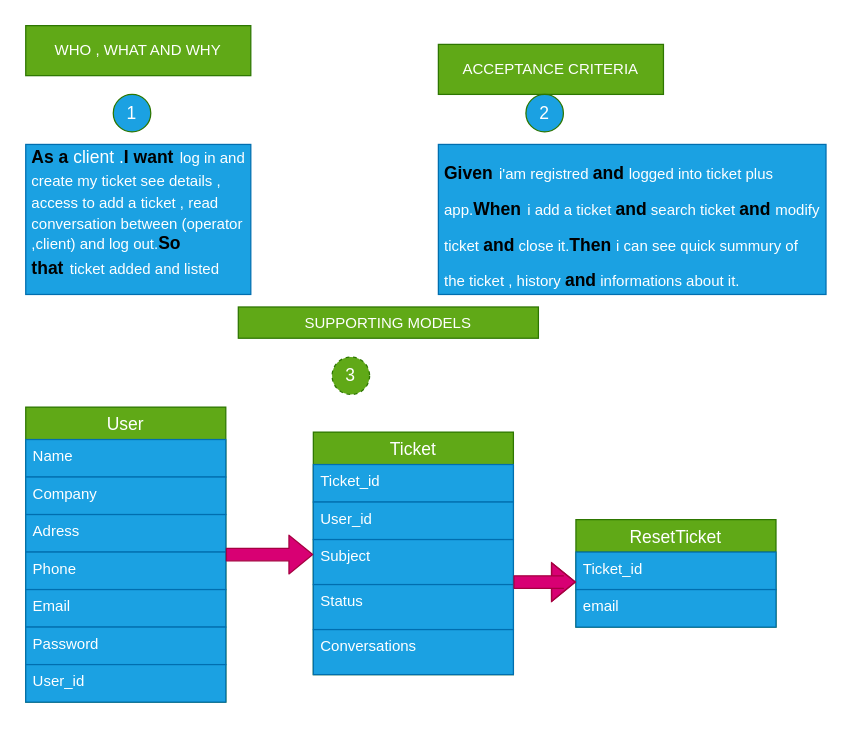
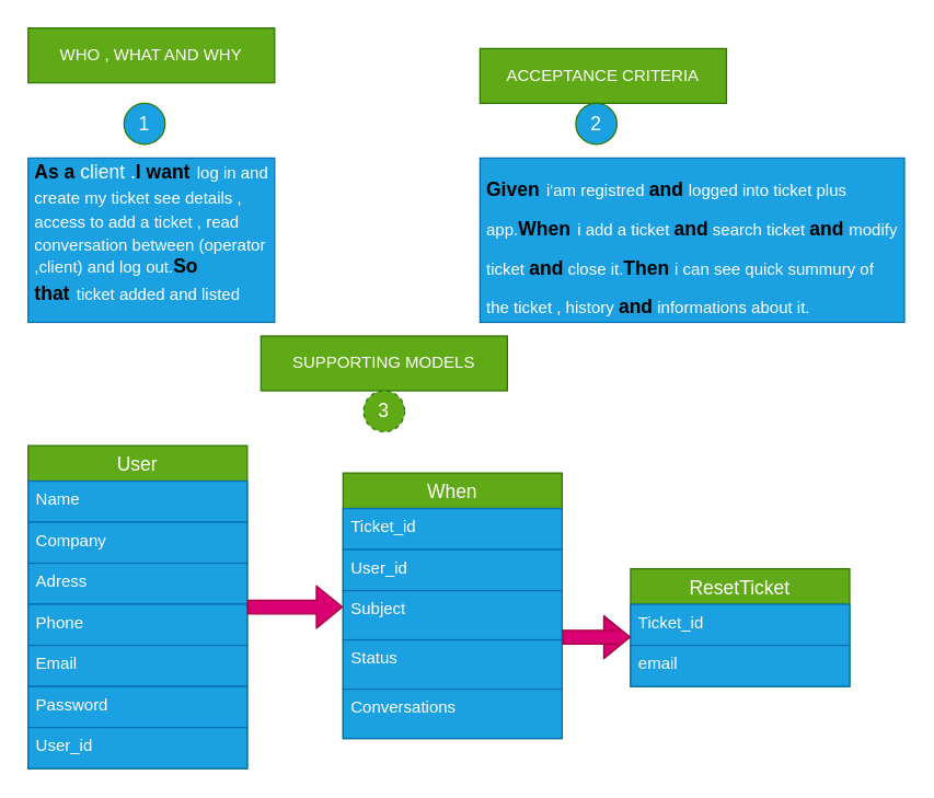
  <mxCell id="0" />
  <mxCell id="1" parent="0" />
  <mxCell id="2" value="WHO , WHAT AND WHY" style="text;html=1;strokeColor=#2D7600;fillColor=#60a917;align=center;verticalAlign=middle;whiteSpace=wrap;rounded=0;fontColor=#ffffff;" vertex="1" parent="1"><mxGeometry x="20" y="20" width="180" height="40" as="geometry" /></mxCell>
  <mxCell id="3" value="&lt;h1 style=&quot;font-size: 14px&quot;&gt;&lt;font style=&quot;font-size: 14px&quot;&gt;&lt;font style=&quot;font-size: 14px&quot; color=&quot;#000000&quot;&gt;As a&lt;/font&gt; &lt;span style=&quot;font-weight: normal&quot;&gt;&lt;font style=&quot;font-size: 14px&quot;&gt;client .&lt;/font&gt;&lt;/span&gt;&lt;/font&gt;&lt;b&gt;&lt;font color=&quot;#000000&quot;&gt;I want&lt;/font&gt;&lt;/b&gt;&lt;b style=&quot;font-size: 18px&quot;&gt;&amp;nbsp;&lt;/b&gt;&lt;span style=&quot;font-size: 12px ; font-weight: normal&quot;&gt;log in and create my ticket see details , access to add a ticket , read conversation between (operator ,client) and log out.&lt;/span&gt;&lt;b style=&quot;font-size: 12px&quot;&gt;&lt;font style=&quot;font-size: 14px&quot; color=&quot;#000000&quot;&gt;So that&lt;/font&gt;&lt;span style=&quot;font-size: 18px&quot;&gt;&amp;nbsp;&lt;/span&gt;&lt;/b&gt;&lt;span style=&quot;font-size: 12px ; font-weight: normal&quot;&gt;ticket added and listed&lt;/span&gt;&lt;/h1&gt;" style="text;html=1;strokeColor=#006EAF;fillColor=#1ba1e2;spacing=5;spacingTop=-20;whiteSpace=wrap;overflow=hidden;rounded=0;fontColor=#ffffff;" vertex="1" parent="1"><mxGeometry x="20" y="115" width="180" height="120" as="geometry" /></mxCell>
  <mxCell id="4" value="ACCEPTANCE CRITERIA" style="text;html=1;strokeColor=#2D7600;fillColor=#60a917;align=center;verticalAlign=middle;whiteSpace=wrap;rounded=0;fontColor=#ffffff;" vertex="1" parent="1"><mxGeometry x="350" y="35" width="180" height="40" as="geometry" /></mxCell>
  <mxCell id="5" value="&lt;h1&gt;&lt;font style=&quot;font-size: 14px&quot; color=&quot;#000000&quot;&gt;Given&lt;/font&gt;&lt;span style=&quot;font-size: 18px&quot;&gt; &lt;/span&gt;&lt;font&gt;&lt;span style=&quot;font-size: 12px&quot;&gt;&lt;span style=&quot;font-weight: normal&quot;&gt;i'am registred&lt;/span&gt; &lt;/span&gt;&lt;font color=&quot;#000000&quot; style=&quot;font-size: 14px&quot;&gt;and&amp;nbsp;&lt;/font&gt;&lt;span style=&quot;font-weight: normal ; font-size: 12px&quot;&gt;logged into ticket plus app.&lt;/span&gt;&lt;/font&gt;&lt;b style=&quot;font-size: 12px&quot;&gt;&lt;font style=&quot;font-size: 14px&quot; color=&quot;#000000&quot;&gt;When&lt;/font&gt;&lt;/b&gt;&lt;b style=&quot;font-size: 18px&quot;&gt; &lt;/b&gt;&lt;font style=&quot;font-size: 12px ; font-weight: normal&quot;&gt;i add a ticket &lt;b&gt;&lt;font color=&quot;#000000&quot; style=&quot;font-size: 14px&quot;&gt;and&lt;/font&gt;&lt;/b&gt; search ticket &lt;b&gt;&lt;font style=&quot;font-size: 14px&quot; color=&quot;#000000&quot;&gt;and &lt;/font&gt;&lt;/b&gt;modify ticket &lt;b&gt;&lt;font color=&quot;#000000&quot; style=&quot;font-size: 14px&quot;&gt;and&lt;/font&gt;&lt;/b&gt; close it.&lt;/font&gt;&lt;font color=&quot;#000000&quot; style=&quot;font-size: 14px ; font-weight: bold&quot;&gt;Then &lt;/font&gt;&lt;font style=&quot;font-weight: normal ; font-size: 12px&quot;&gt;i can see quick summury of the ticket , history &lt;/font&gt;&lt;font style=&quot;font-size: 14px&quot; color=&quot;#000000&quot;&gt;and&lt;/font&gt;&lt;font style=&quot;font-weight: normal ; font-size: 12px&quot;&gt; informations about it.&lt;/font&gt;&lt;/h1&gt;" style="text;html=1;strokeColor=#006EAF;fillColor=#1ba1e2;spacing=5;spacingTop=-20;whiteSpace=wrap;overflow=hidden;rounded=0;fontColor=#ffffff;" vertex="1" parent="1"><mxGeometry x="350" y="115" width="310" height="120" as="geometry" /></mxCell>
  <mxCell id="6" value="1" style="ellipse;whiteSpace=wrap;html=1;aspect=fixed;fontSize=14;fillColor=#1ba1e2;fontColor=#ffffff;strokeColor=#2D7600;" vertex="1" parent="1"><mxGeometry x="90" y="75" width="30" height="30" as="geometry" /></mxCell>
  <mxCell id="7" value="2" style="ellipse;whiteSpace=wrap;html=1;aspect=fixed;fontSize=14;fillColor=#1ba1e2;fontColor=#ffffff;strokeColor=#2D7600;" vertex="1" parent="1"><mxGeometry x="420" y="75" width="30" height="30" as="geometry" /></mxCell>
- <mxCell id="8" value="SUPPORTING MODELS" style="text;html=1;strokeColor=#2D7600;fillColor=#60a917;align=center;verticalAlign=middle;whiteSpace=wrap;rounded=0;fontColor=#ffffff;" vertex="1" parent="1"><mxGeometry x="190" y="245" width="240" height="25" as="geometry" /></mxCell>
+ <mxCell id="8" value="SUPPORTING MODELS" style="text;html=1;strokeColor=#2D7600;fillColor=#60a917;align=center;verticalAlign=middle;whiteSpace=wrap;rounded=0;fontColor=#ffffff;" vertex="1" parent="1"><mxGeometry x="190" y="245" width="180" height="40" as="geometry" /></mxCell>
  <mxCell id="9" value="3" style="ellipse;whiteSpace=wrap;html=1;aspect=fixed;fontSize=14;fillColor=#60a917;fontColor=#ffffff;strokeColor=#2D7600;dashed=1;" vertex="1" parent="1"><mxGeometry x="265" y="285" width="30" height="30" as="geometry" /></mxCell>
  <mxCell id="10" value="User" style="swimlane;fontStyle=0;childLayout=stackLayout;horizontal=1;startSize=26;horizontalStack=0;resizeParent=1;resizeParentMax=0;resizeLast=0;collapsible=1;marginBottom=0;align=center;fontSize=14;fontColor=#ffffff;fillColor=#60a917;strokeColor=#2D7600;" vertex="1" parent="1"><mxGeometry x="20" y="325" width="160" height="236" as="geometry" /></mxCell>
  <mxCell id="11" value="Name" style="text;strokeColor=#006EAF;fillColor=#1ba1e2;spacingLeft=4;spacingRight=4;overflow=hidden;rotatable=0;points=[[0,0.5],[1,0.5]];portConstraint=eastwest;fontSize=12;fontColor=#ffffff;" vertex="1" parent="10"><mxGeometry y="26" width="160" height="30" as="geometry" /></mxCell>
  <mxCell id="12" value="Company" style="text;strokeColor=#006EAF;fillColor=#1ba1e2;spacingLeft=4;spacingRight=4;overflow=hidden;rotatable=0;points=[[0,0.5],[1,0.5]];portConstraint=eastwest;fontSize=12;fontColor=#ffffff;" vertex="1" parent="10"><mxGeometry y="56" width="160" height="30" as="geometry" /></mxCell>
  <mxCell id="13" value="Adress" style="text;strokeColor=#006EAF;fillColor=#1ba1e2;spacingLeft=4;spacingRight=4;overflow=hidden;rotatable=0;points=[[0,0.5],[1,0.5]];portConstraint=eastwest;fontSize=12;fontColor=#ffffff;" vertex="1" parent="10"><mxGeometry y="86" width="160" height="30" as="geometry" /></mxCell>
  <mxCell id="14" value="Phone" style="text;strokeColor=#006EAF;fillColor=#1ba1e2;spacingLeft=4;spacingRight=4;overflow=hidden;rotatable=0;points=[[0,0.5],[1,0.5]];portConstraint=eastwest;fontSize=12;fontColor=#ffffff;" vertex="1" parent="10"><mxGeometry y="116" width="160" height="30" as="geometry" /></mxCell>
  <mxCell id="15" value="Email" style="text;strokeColor=#006EAF;fillColor=#1ba1e2;spacingLeft=4;spacingRight=4;overflow=hidden;rotatable=0;points=[[0,0.5],[1,0.5]];portConstraint=eastwest;fontSize=12;fontColor=#ffffff;" vertex="1" parent="10"><mxGeometry y="146" width="160" height="30" as="geometry" /></mxCell>
  <mxCell id="16" value="Password" style="text;strokeColor=#006EAF;fillColor=#1ba1e2;spacingLeft=4;spacingRight=4;overflow=hidden;rotatable=0;points=[[0,0.5],[1,0.5]];portConstraint=eastwest;fontSize=12;fontColor=#ffffff;" vertex="1" parent="10"><mxGeometry y="176" width="160" height="30" as="geometry" /></mxCell>
  <mxCell id="17" value="User_id" style="text;strokeColor=#006EAF;fillColor=#1ba1e2;spacingLeft=4;spacingRight=4;overflow=hidden;rotatable=0;points=[[0,0.5],[1,0.5]];portConstraint=eastwest;fontSize=12;fontColor=#ffffff;" vertex="1" parent="10"><mxGeometry y="206" width="160" height="30" as="geometry" /></mxCell>
- <mxCell id="18" value="Ticket" style="swimlane;fontStyle=0;childLayout=stackLayout;horizontal=1;startSize=26;horizontalStack=0;resizeParent=1;resizeParentMax=0;resizeLast=0;collapsible=1;marginBottom=0;align=center;fontSize=14;fontColor=#ffffff;fillColor=#60a917;strokeColor=#2D7600;" vertex="1" parent="1"><mxGeometry x="250" y="345" width="160" height="194" as="geometry" /></mxCell>
+ <mxCell id="18" value="When" style="swimlane;fontStyle=0;childLayout=stackLayout;horizontal=1;startSize=26;horizontalStack=0;resizeParent=1;resizeParentMax=0;resizeLast=0;collapsible=1;marginBottom=0;align=center;fontSize=14;fontColor=#ffffff;fillColor=#60a917;strokeColor=#2D7600;" vertex="1" parent="1"><mxGeometry x="250" y="345" width="160" height="194" as="geometry" /></mxCell>
  <mxCell id="19" value="Ticket_id" style="text;strokeColor=#006EAF;fillColor=#1ba1e2;spacingLeft=4;spacingRight=4;overflow=hidden;rotatable=0;points=[[0,0.5],[1,0.5]];portConstraint=eastwest;fontSize=12;fontColor=#ffffff;" vertex="1" parent="18"><mxGeometry y="26" width="160" height="30" as="geometry" /></mxCell>
  <mxCell id="20" value="User_id" style="text;strokeColor=#006EAF;fillColor=#1ba1e2;spacingLeft=4;spacingRight=4;overflow=hidden;rotatable=0;points=[[0,0.5],[1,0.5]];portConstraint=eastwest;fontSize=12;fontColor=#ffffff;" vertex="1" parent="18"><mxGeometry y="56" width="160" height="30" as="geometry" /></mxCell>
  <mxCell id="21" value="Subject" style="text;strokeColor=#006EAF;fillColor=#1ba1e2;spacingLeft=4;spacingRight=4;overflow=hidden;rotatable=0;points=[[0,0.5],[1,0.5]];portConstraint=eastwest;fontSize=12;fontColor=#ffffff;" vertex="1" parent="18"><mxGeometry y="86" width="160" height="36" as="geometry" /></mxCell>
  <mxCell id="22" value="Status" style="text;strokeColor=#006EAF;fillColor=#1ba1e2;spacingLeft=4;spacingRight=4;overflow=hidden;rotatable=0;points=[[0,0.5],[1,0.5]];portConstraint=eastwest;fontSize=12;fontColor=#ffffff;" vertex="1" parent="18"><mxGeometry y="122" width="160" height="36" as="geometry" /></mxCell>
  <mxCell id="23" value="Conversations" style="text;strokeColor=#006EAF;fillColor=#1ba1e2;spacingLeft=4;spacingRight=4;overflow=hidden;rotatable=0;points=[[0,0.5],[1,0.5]];portConstraint=eastwest;fontSize=12;fontColor=#ffffff;" vertex="1" parent="18"><mxGeometry y="158" width="160" height="36" as="geometry" /></mxCell>
  <mxCell id="24" value="ResetTicket" style="swimlane;fontStyle=0;childLayout=stackLayout;horizontal=1;startSize=26;horizontalStack=0;resizeParent=1;resizeParentMax=0;resizeLast=0;collapsible=1;marginBottom=0;align=center;fontSize=14;fontColor=#ffffff;fillColor=#60a917;strokeColor=#2D7600;" vertex="1" parent="1"><mxGeometry x="460" y="415" width="160" height="86" as="geometry" /></mxCell>
  <mxCell id="25" value="Ticket_id" style="text;strokeColor=#006EAF;fillColor=#1ba1e2;spacingLeft=4;spacingRight=4;overflow=hidden;rotatable=0;points=[[0,0.5],[1,0.5]];portConstraint=eastwest;fontSize=12;fontColor=#ffffff;" vertex="1" parent="24"><mxGeometry y="26" width="160" height="30" as="geometry" /></mxCell>
  <mxCell id="26" value="email" style="text;strokeColor=#006EAF;fillColor=#1ba1e2;spacingLeft=4;spacingRight=4;overflow=hidden;rotatable=0;points=[[0,0.5],[1,0.5]];portConstraint=eastwest;fontSize=12;fontColor=#ffffff;" vertex="1" parent="24"><mxGeometry y="56" width="160" height="30" as="geometry" /></mxCell>
  <mxCell id="27" value="" style="shape=flexArrow;endArrow=classic;html=1;fontSize=14;fontColor=#000000;fillColor=#d80073;strokeColor=#A50040;" edge="1" parent="1"><mxGeometry width="50" height="50" relative="1" as="geometry"><mxPoint x="410" y="465" as="sourcePoint" /><mxPoint x="460" y="465" as="targetPoint" /><Array as="points"><mxPoint x="465" y="465" /><mxPoint x="450" y="465" /></Array></mxGeometry></mxCell>
  <mxCell id="28" value="" style="shape=flexArrow;endArrow=classic;html=1;fontSize=14;fontColor=#000000;exitX=1;exitY=0.5;exitDx=0;exitDy=0;fillColor=#d80073;strokeColor=#A50040;" edge="1" parent="1" source="10"><mxGeometry width="50" height="50" relative="1" as="geometry"><mxPoint x="200" y="473" as="sourcePoint" /><mxPoint x="250" y="443" as="targetPoint" /></mxGeometry></mxCell>
